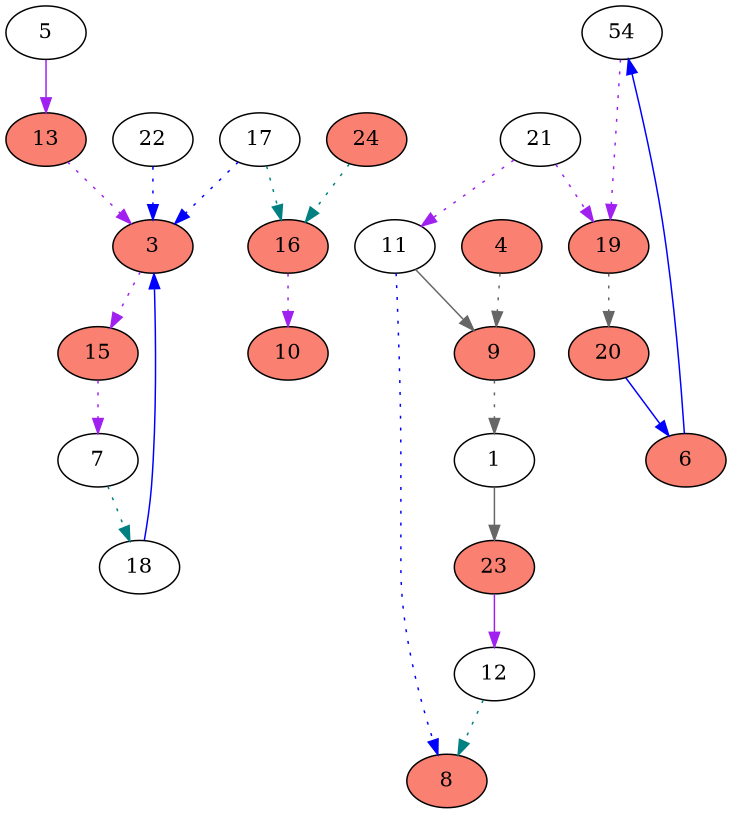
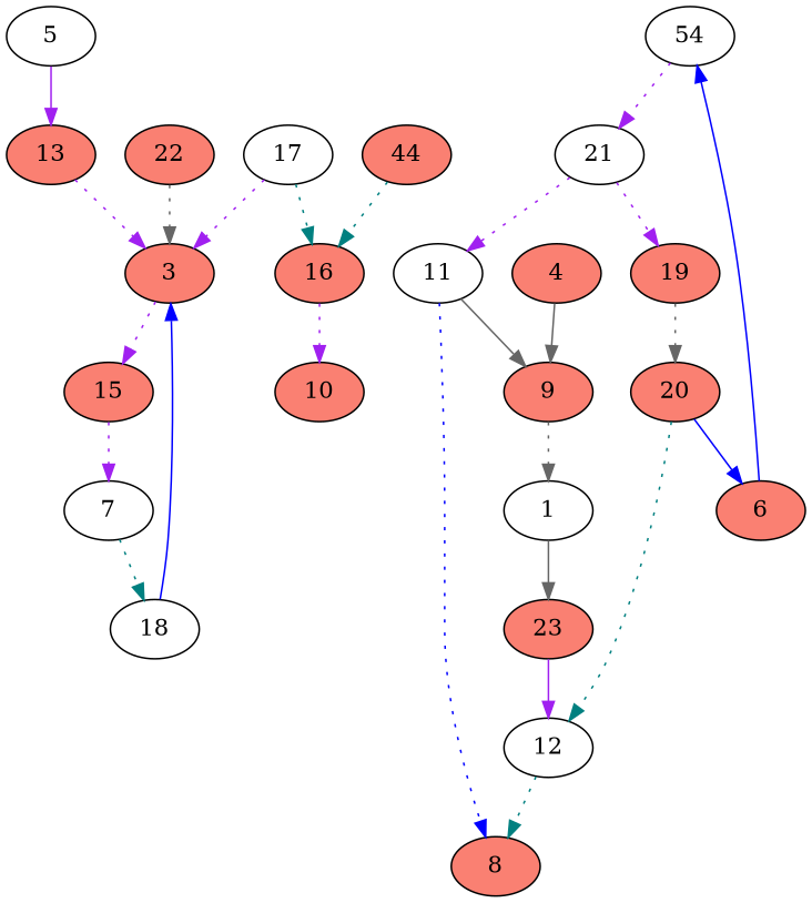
  strict digraph {
    node [fillcolor=salmon style=filled]
    edge [color=purple style=dotted]
    5 [fillcolor=white]
    13
    3
    15
    7 [fillcolor=white]
    n6 [fillcolor=white label=54]
    6
    21 [fillcolor=white]
    11 [fillcolor=white]
    19
    18 [fillcolor=white]
    8
    9
    1 [fillcolor=white]
    23
    16
    10
    4
    17 [fillcolor=white]
    20
    12 [fillcolor=white]
-   22 [fillcolor=white]
-   24
+   22
+   24 [label=44]
    5 -> 13 [style=solid]
    13 -> 3
    3 -> 15
    15 -> 7
    7 -> 18 [color=teal]
-   n6 -> 19
+   n6 -> 21
    6 -> n6 [color=blue style=solid]
    21 -> 11
    21 -> 19
    11 -> 8 [color=blue]
    11 -> 9 [color=gray40 style=solid]
    19 -> 20 [color=gray40]
    18 -> 3 [color=blue style=solid]
    9 -> 1 [color=gray40]
    1 -> 23 [color=gray40 style=solid]
    23 -> 12 [style=solid]
    16 -> 10
-   4 -> 9 [color=gray40]
-   17 -> 3 [color=blue]
+   4 -> 9 [color=gray40 style=solid]
+   17 -> 3
    17 -> 16 [color=teal]
    20 -> 6 [color=blue style=solid]
+   20 -> 12 [color=teal]
    12 -> 8 [color=teal]
-   22 -> 3 [color=blue]
+   22 -> 3 [color=gray40]
    24 -> 16 [color=teal]
  }
